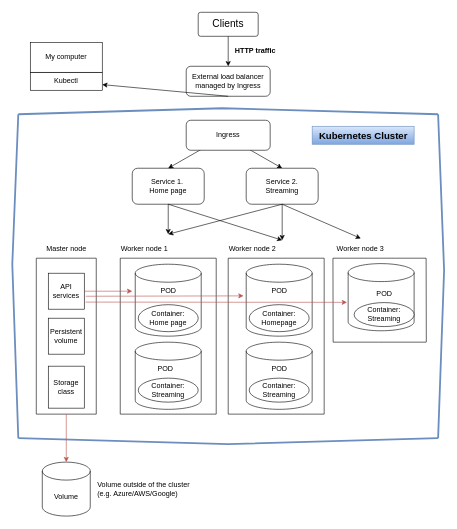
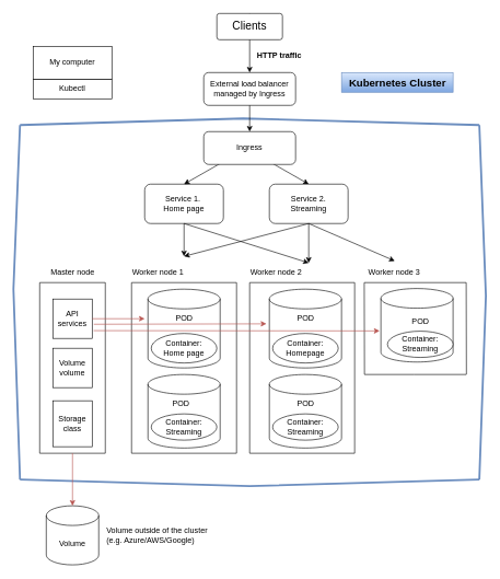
  <mxCell id="0" />
  <mxCell id="1" parent="0" />
  <mxCell id="2" value="External load balancer managed by Ingress" style="rounded=1;whiteSpace=wrap;html=1;" parent="1" vertex="1"><mxGeometry x="310" y="110" width="140" height="50" as="geometry" /></mxCell>
  <mxCell id="3" value="" style="endArrow=classic;html=1;rounded=0;entryX=0.5;entryY=0;entryDx=0;entryDy=0;" parent="1" target="2" edge="1"><mxGeometry width="50" height="50" relative="1" as="geometry"><mxPoint x="380" y="20" as="sourcePoint" /><mxPoint x="420" y="170" as="targetPoint" /></mxGeometry></mxCell>
  <mxCell id="4" style="edgeStyle=orthogonalEdgeStyle;rounded=0;orthogonalLoop=1;jettySize=auto;html=1;exitX=0.5;exitY=1;exitDx=0;exitDy=0;" parent="1" edge="1"><mxGeometry relative="1" as="geometry"><mxPoint x="405.5" y="591" as="sourcePoint" /><mxPoint x="405.5" y="591" as="targetPoint" /></mxGeometry></mxCell>
  <mxCell id="5" value="" style="endArrow=classic;html=1;rounded=0;entryX=0.5;entryY=0;entryDx=0;entryDy=0;" parent="1" edge="1" target="14"><mxGeometry width="50" height="50" relative="1" as="geometry"><mxPoint x="400" y="240" as="sourcePoint" /><mxPoint x="381.2" y="224.96" as="targetPoint" /></mxGeometry></mxCell>
  <mxCell id="6" value="&lt;br&gt;&lt;br&gt;&lt;br&gt;&lt;br&gt;&lt;br&gt;&lt;br&gt;&lt;br&gt;&lt;br&gt;" style="shape=cylinder3;whiteSpace=wrap;html=1;boundedLbl=1;backgroundOutline=1;size=15;" parent="1" vertex="1"><mxGeometry x="225" y="440" width="110" height="120" as="geometry" /></mxCell>
  <mxCell id="7" value="Clients" style="rounded=1;arcSize=10;whiteSpace=wrap;html=1;align=center;fontSize=17;" parent="1" vertex="1"><mxGeometry x="330" y="20" width="100" height="40" as="geometry" /></mxCell>
  <mxCell id="8" value="HTTP traffic" style="text;html=1;align=center;verticalAlign=middle;resizable=0;points=[];autosize=1;strokeColor=none;fillColor=none;fontStyle=1" parent="1" vertex="1"><mxGeometry x="380" y="70" width="90" height="30" as="geometry" /></mxCell>
  <mxCell id="9" value="Service 1.&amp;nbsp;&lt;br&gt;Home page" style="rounded=1;whiteSpace=wrap;html=1;" parent="1" vertex="1"><mxGeometry x="220" y="280" width="120" height="60" as="geometry" /></mxCell>
  <mxCell id="10" value="&lt;br&gt;&lt;br&gt;" style="shape=cylinder3;whiteSpace=wrap;html=1;boundedLbl=1;backgroundOutline=1;size=15;" parent="1" vertex="1"><mxGeometry x="225" y="570" width="110" height="112" as="geometry" /></mxCell>
  <mxCell id="11" value="Container:&lt;br&gt;Home page" style="ellipse;whiteSpace=wrap;html=1;align=center;newEdgeStyle={&quot;edgeStyle&quot;:&quot;entityRelationEdgeStyle&quot;,&quot;startArrow&quot;:&quot;none&quot;,&quot;endArrow&quot;:&quot;none&quot;,&quot;segment&quot;:10,&quot;curved&quot;:1,&quot;sourcePerimeterSpacing&quot;:0,&quot;targetPerimeterSpacing&quot;:0};treeFolding=1;treeMoving=1;" parent="1" vertex="1"><mxGeometry x="230" y="507.5" width="100" height="45" as="geometry" /></mxCell>
  <mxCell id="12" value="Container:&lt;br&gt;Streaming" style="ellipse;whiteSpace=wrap;html=1;align=center;newEdgeStyle={&quot;edgeStyle&quot;:&quot;entityRelationEdgeStyle&quot;,&quot;startArrow&quot;:&quot;none&quot;,&quot;endArrow&quot;:&quot;none&quot;,&quot;segment&quot;:10,&quot;curved&quot;:1,&quot;sourcePerimeterSpacing&quot;:0,&quot;targetPerimeterSpacing&quot;:0};treeFolding=1;treeMoving=1;" parent="1" vertex="1"><mxGeometry x="230" y="630" width="100" height="40" as="geometry" /></mxCell>
  <mxCell id="13" value="" style="endArrow=classic;html=1;rounded=0;exitX=0.5;exitY=1;exitDx=0;exitDy=0;" edge="1" parent="1" source="9"><mxGeometry width="50" height="50" relative="1" as="geometry"><mxPoint x="390" y="170" as="sourcePoint" /><mxPoint x="280" y="390" as="targetPoint" /></mxGeometry></mxCell>
  <mxCell id="14" value="Service 2.&lt;br&gt;Streaming" style="rounded=1;whiteSpace=wrap;html=1;" vertex="1" parent="1"><mxGeometry x="410" y="280" width="120" height="60" as="geometry" /></mxCell>
  <mxCell id="15" value="" style="endArrow=classic;html=1;rounded=0;entryX=0.5;entryY=0;entryDx=0;entryDy=0;" edge="1" parent="1" target="9"><mxGeometry width="50" height="50" relative="1" as="geometry"><mxPoint x="350" y="240" as="sourcePoint" /><mxPoint x="427" y="240" as="targetPoint" /></mxGeometry></mxCell>
  <mxCell id="16" value="" style="endArrow=classic;html=1;rounded=0;exitX=0.5;exitY=1;exitDx=0;exitDy=0;entryX=0.5;entryY=0;entryDx=0;entryDy=0;entryPerimeter=0;" edge="1" parent="1" source="14"><mxGeometry width="50" height="50" relative="1" as="geometry"><mxPoint x="470" y="290" as="sourcePoint" /><mxPoint x="470" y="400" as="targetPoint" /></mxGeometry></mxCell>
  <mxCell id="17" value="Worker node 1" style="text;html=1;align=center;verticalAlign=middle;resizable=0;points=[];autosize=1;strokeColor=none;fillColor=none;" vertex="1" parent="1"><mxGeometry x="190" y="400" width="100" height="30" as="geometry" /></mxCell>
  <mxCell id="18" value="Worker node 2" style="text;html=1;align=center;verticalAlign=middle;resizable=0;points=[];autosize=1;strokeColor=none;fillColor=none;" vertex="1" parent="1"><mxGeometry x="370" y="400" width="100" height="30" as="geometry" /></mxCell>
  <mxCell id="19" style="edgeStyle=orthogonalEdgeStyle;rounded=0;orthogonalLoop=1;jettySize=auto;html=1;exitX=0.5;exitY=1;exitDx=0;exitDy=0;" edge="1" parent="1"><mxGeometry relative="1" as="geometry"><mxPoint x="590.5" y="591" as="sourcePoint" /><mxPoint x="590.5" y="591" as="targetPoint" /></mxGeometry></mxCell>
  <mxCell id="20" value="&lt;br&gt;&lt;br&gt;" style="shape=cylinder3;whiteSpace=wrap;html=1;boundedLbl=1;backgroundOutline=1;size=15;" vertex="1" parent="1"><mxGeometry x="410" y="440" width="110" height="120" as="geometry" /></mxCell>
  <mxCell id="21" value="&lt;br&gt;&lt;br&gt;" style="shape=cylinder3;whiteSpace=wrap;html=1;boundedLbl=1;backgroundOutline=1;size=15;" vertex="1" parent="1"><mxGeometry x="410" y="570" width="110" height="112" as="geometry" /></mxCell>
  <mxCell id="22" value="Container:&lt;br&gt;Homepage" style="ellipse;whiteSpace=wrap;html=1;align=center;newEdgeStyle={&quot;edgeStyle&quot;:&quot;entityRelationEdgeStyle&quot;,&quot;startArrow&quot;:&quot;none&quot;,&quot;endArrow&quot;:&quot;none&quot;,&quot;segment&quot;:10,&quot;curved&quot;:1,&quot;sourcePerimeterSpacing&quot;:0,&quot;targetPerimeterSpacing&quot;:0};treeFolding=1;treeMoving=1;" vertex="1" parent="1"><mxGeometry x="415" y="507.5" width="100" height="45" as="geometry" /></mxCell>
  <mxCell id="23" value="Container:&lt;br&gt;Streaming" style="ellipse;whiteSpace=wrap;html=1;align=center;newEdgeStyle={&quot;edgeStyle&quot;:&quot;entityRelationEdgeStyle&quot;,&quot;startArrow&quot;:&quot;none&quot;,&quot;endArrow&quot;:&quot;none&quot;,&quot;segment&quot;:10,&quot;curved&quot;:1,&quot;sourcePerimeterSpacing&quot;:0,&quot;targetPerimeterSpacing&quot;:0};treeFolding=1;treeMoving=1;" vertex="1" parent="1"><mxGeometry x="415" y="630" width="100" height="40" as="geometry" /></mxCell>
  <mxCell id="24" value="&lt;br&gt;&lt;br&gt;" style="shape=cylinder3;whiteSpace=wrap;html=1;boundedLbl=1;backgroundOutline=1;size=15;" vertex="1" parent="1"><mxGeometry x="580" y="439" width="110" height="112" as="geometry" /></mxCell>
  <mxCell id="25" value="Container:&lt;br&gt;Streaming" style="ellipse;whiteSpace=wrap;html=1;align=center;newEdgeStyle={&quot;edgeStyle&quot;:&quot;entityRelationEdgeStyle&quot;,&quot;startArrow&quot;:&quot;none&quot;,&quot;endArrow&quot;:&quot;none&quot;,&quot;segment&quot;:10,&quot;curved&quot;:1,&quot;sourcePerimeterSpacing&quot;:0,&quot;targetPerimeterSpacing&quot;:0};treeFolding=1;treeMoving=1;" vertex="1" parent="1"><mxGeometry x="590" y="504" width="100" height="40" as="geometry" /></mxCell>
  <mxCell id="26" value="" style="endArrow=classic;html=1;rounded=0;exitX=0.5;exitY=1;exitDx=0;exitDy=0;" edge="1" parent="1" source="14"><mxGeometry width="50" height="50" relative="1" as="geometry"><mxPoint x="290" y="300" as="sourcePoint" /><mxPoint x="280" y="390" as="targetPoint" /></mxGeometry></mxCell>
  <mxCell id="27" value="" style="endArrow=classic;html=1;rounded=0;exitX=0.5;exitY=1;exitDx=0;exitDy=0;" edge="1" parent="1" source="9"><mxGeometry width="50" height="50" relative="1" as="geometry"><mxPoint x="280" y="300" as="sourcePoint" /><mxPoint x="470" y="400" as="targetPoint" /></mxGeometry></mxCell>
  <mxCell id="28" value="Worker node 3" style="text;html=1;align=center;verticalAlign=middle;resizable=0;points=[];autosize=1;strokeColor=none;fillColor=none;" vertex="1" parent="1"><mxGeometry x="550" y="400" width="100" height="30" as="geometry" /></mxCell>
  <mxCell id="29" style="edgeStyle=orthogonalEdgeStyle;rounded=0;orthogonalLoop=1;jettySize=auto;html=1;exitX=0.75;exitY=0;exitDx=0;exitDy=0;entryX=0.75;entryY=1;entryDx=0;entryDy=0;" edge="1" parent="1" source="30" target="41"><mxGeometry relative="1" as="geometry" /></mxCell>
  <mxCell id="30" value="Kubectl" style="rounded=0;whiteSpace=wrap;html=1;" vertex="1" parent="1"><mxGeometry x="50" y="120" width="120" height="30" as="geometry" /></mxCell>
  <mxCell id="31" value="POD" style="text;html=1;align=center;verticalAlign=middle;resizable=0;points=[];autosize=1;strokeColor=none;fillColor=none;" vertex="1" parent="1"><mxGeometry x="255" y="470" width="50" height="30" as="geometry" /></mxCell>
  <mxCell id="32" value="POD" style="text;html=1;align=center;verticalAlign=middle;resizable=0;points=[];autosize=1;strokeColor=none;fillColor=none;" vertex="1" parent="1"><mxGeometry x="250" y="600" width="50" height="30" as="geometry" /></mxCell>
  <mxCell id="33" value="POD" style="text;html=1;align=center;verticalAlign=middle;resizable=0;points=[];autosize=1;strokeColor=none;fillColor=none;" vertex="1" parent="1"><mxGeometry x="440" y="470" width="50" height="30" as="geometry" /></mxCell>
  <mxCell id="34" value="POD" style="text;html=1;align=center;verticalAlign=middle;resizable=0;points=[];autosize=1;strokeColor=none;fillColor=none;" vertex="1" parent="1"><mxGeometry x="440" y="600" width="50" height="30" as="geometry" /></mxCell>
  <mxCell id="35" value="POD" style="text;html=1;align=center;verticalAlign=middle;resizable=0;points=[];autosize=1;strokeColor=none;fillColor=none;" vertex="1" parent="1"><mxGeometry x="615" y="474" width="50" height="30" as="geometry" /></mxCell>
  <mxCell id="36" value="" style="endArrow=classic;html=1;rounded=0;entryX=0.511;entryY=-0.1;entryDx=0;entryDy=0;entryPerimeter=0;exitX=0.5;exitY=1;exitDx=0;exitDy=0;" edge="1" parent="1" source="14" target="28"><mxGeometry width="50" height="50" relative="1" as="geometry"><mxPoint x="470" y="290" as="sourcePoint" /><mxPoint x="480" y="410" as="targetPoint" /></mxGeometry></mxCell>
  <mxCell id="37" value="" style="endArrow=none;html=1;rounded=0;fillColor=#dae8fc;gradientColor=#7ea6e0;strokeColor=#6c8ebf;strokeWidth=3;" edge="1" parent="1"><mxGeometry width="50" height="50" relative="1" as="geometry"><mxPoint x="30" y="730" as="sourcePoint" /><mxPoint x="30" y="190" as="targetPoint" /><Array as="points"><mxPoint x="20" y="440" /></Array></mxGeometry></mxCell>
  <mxCell id="38" value="" style="endArrow=none;html=1;rounded=0;fillColor=#dae8fc;gradientColor=#7ea6e0;strokeColor=#6c8ebf;strokeWidth=3;" edge="1" parent="1"><mxGeometry width="50" height="50" relative="1" as="geometry"><mxPoint x="730" y="190" as="sourcePoint" /><mxPoint x="30" y="190" as="targetPoint" /><Array as="points"><mxPoint x="370" y="180" /></Array></mxGeometry></mxCell>
  <mxCell id="39" value="" style="endArrow=none;html=1;rounded=0;fillColor=#dae8fc;gradientColor=#7ea6e0;strokeColor=#6c8ebf;strokeWidth=3;" edge="1" parent="1"><mxGeometry width="50" height="50" relative="1" as="geometry"><mxPoint x="730" y="730" as="sourcePoint" /><mxPoint x="730" y="190" as="targetPoint" /><Array as="points"><mxPoint x="740" y="450" /></Array></mxGeometry></mxCell>
  <mxCell id="40" value="" style="endArrow=none;html=1;rounded=0;fillColor=#dae8fc;gradientColor=#7ea6e0;strokeColor=#6c8ebf;strokeWidth=3;" edge="1" parent="1"><mxGeometry width="50" height="50" relative="1" as="geometry"><mxPoint x="730" y="730" as="sourcePoint" /><mxPoint x="30" y="730" as="targetPoint" /><Array as="points"><mxPoint x="380" y="740" /></Array></mxGeometry></mxCell>
  <mxCell id="41" value="My computer" style="rounded=0;whiteSpace=wrap;html=1;" vertex="1" parent="1"><mxGeometry x="50" y="70" width="120" height="50" as="geometry" /></mxCell>
- <mxCell id="42" value="&lt;b&gt;&lt;font style=&quot;font-size: 16px;&quot;&gt;Kubernetes Cluster&lt;/font&gt;&lt;/b&gt;" style="text;html=1;align=center;verticalAlign=middle;resizable=0;points=[];autosize=1;strokeColor=#6c8ebf;fillColor=#dae8fc;gradientColor=#7ea6e0;" vertex="1" parent="1"><mxGeometry x="520" y="210" width="170" height="30" as="geometry" /></mxCell>
+ <mxCell id="42" value="&lt;b&gt;&lt;font style=&quot;font-size: 16px;&quot;&gt;Kubernetes Cluster&lt;/font&gt;&lt;/b&gt;" style="text;html=1;align=center;verticalAlign=middle;resizable=0;points=[];autosize=1;strokeColor=#6c8ebf;fillColor=#dae8fc;gradientColor=#7ea6e0;" vertex="1" parent="1"><mxGeometry x="520" y="110" width="170" height="30" as="geometry" /></mxCell>
  <mxCell id="43" value="" style="endArrow=none;html=1;rounded=0;" edge="1" parent="1"><mxGeometry width="50" height="50" relative="1" as="geometry"><mxPoint x="200" y="690" as="sourcePoint" /><mxPoint x="200" y="430" as="targetPoint" /><Array as="points"><mxPoint x="200" y="690" /></Array></mxGeometry></mxCell>
  <mxCell id="44" value="" style="endArrow=none;html=1;rounded=0;" edge="1" parent="1"><mxGeometry width="50" height="50" relative="1" as="geometry"><mxPoint x="360" y="690" as="sourcePoint" /><mxPoint x="360" y="430" as="targetPoint" /><Array as="points"><mxPoint x="360" y="690" /></Array></mxGeometry></mxCell>
  <mxCell id="45" value="" style="endArrow=none;html=1;rounded=0;" edge="1" parent="1"><mxGeometry width="50" height="50" relative="1" as="geometry"><mxPoint x="200" y="430" as="sourcePoint" /><mxPoint x="360" y="430" as="targetPoint" /></mxGeometry></mxCell>
  <mxCell id="46" value="" style="endArrow=none;html=1;rounded=0;" edge="1" parent="1"><mxGeometry width="50" height="50" relative="1" as="geometry"><mxPoint x="200" y="690" as="sourcePoint" /><mxPoint x="360" y="690" as="targetPoint" /></mxGeometry></mxCell>
  <mxCell id="47" value="" style="endArrow=none;html=1;rounded=0;" edge="1" parent="1"><mxGeometry width="50" height="50" relative="1" as="geometry"><mxPoint x="380" y="690" as="sourcePoint" /><mxPoint x="380" y="430" as="targetPoint" /><Array as="points"><mxPoint x="380" y="690" /></Array></mxGeometry></mxCell>
  <mxCell id="48" value="" style="endArrow=none;html=1;rounded=0;" edge="1" parent="1"><mxGeometry width="50" height="50" relative="1" as="geometry"><mxPoint x="540" y="690" as="sourcePoint" /><mxPoint x="540" y="430" as="targetPoint" /><Array as="points"><mxPoint x="540" y="690" /></Array></mxGeometry></mxCell>
  <mxCell id="49" value="" style="endArrow=none;html=1;rounded=0;" edge="1" parent="1"><mxGeometry width="50" height="50" relative="1" as="geometry"><mxPoint x="380" y="430" as="sourcePoint" /><mxPoint x="540" y="430" as="targetPoint" /></mxGeometry></mxCell>
  <mxCell id="50" value="" style="endArrow=none;html=1;rounded=0;" edge="1" parent="1"><mxGeometry width="50" height="50" relative="1" as="geometry"><mxPoint x="380" y="690" as="sourcePoint" /><mxPoint x="540" y="690" as="targetPoint" /></mxGeometry></mxCell>
  <mxCell id="51" value="" style="endArrow=none;html=1;rounded=0;" edge="1" parent="1"><mxGeometry width="50" height="50" relative="1" as="geometry"><mxPoint x="555" y="570" as="sourcePoint" /><mxPoint x="554.66" y="430" as="targetPoint" /><Array as="points" /></mxGeometry></mxCell>
  <mxCell id="52" value="" style="endArrow=none;html=1;rounded=0;" edge="1" parent="1"><mxGeometry width="50" height="50" relative="1" as="geometry"><mxPoint x="554.66" y="430" as="sourcePoint" /><mxPoint x="710" y="430" as="targetPoint" /></mxGeometry></mxCell>
  <mxCell id="53" value="" style="endArrow=none;html=1;rounded=0;" edge="1" parent="1"><mxGeometry width="50" height="50" relative="1" as="geometry"><mxPoint x="555" y="570" as="sourcePoint" /><mxPoint x="710" y="570" as="targetPoint" /><Array as="points"><mxPoint x="630.34" y="570" /></Array></mxGeometry></mxCell>
  <mxCell id="54" value="" style="endArrow=none;html=1;rounded=0;" edge="1" parent="1"><mxGeometry width="50" height="50" relative="1" as="geometry"><mxPoint x="710.34" y="570" as="sourcePoint" /><mxPoint x="710" y="430" as="targetPoint" /><Array as="points" /></mxGeometry></mxCell>
  <mxCell id="55" value="Volume" style="shape=cylinder3;whiteSpace=wrap;html=1;boundedLbl=1;backgroundOutline=1;size=15;" vertex="1" parent="1"><mxGeometry x="70" y="770" width="80" height="90" as="geometry" /></mxCell>
  <mxCell id="56" value="" style="endArrow=none;html=1;rounded=0;" edge="1" parent="1"><mxGeometry width="50" height="50" relative="1" as="geometry"><mxPoint x="60" y="690" as="sourcePoint" /><mxPoint x="60" y="430" as="targetPoint" /><Array as="points"><mxPoint x="60" y="690" /></Array></mxGeometry></mxCell>
  <mxCell id="57" value="" style="endArrow=none;html=1;rounded=0;" edge="1" parent="1"><mxGeometry width="50" height="50" relative="1" as="geometry"><mxPoint x="60" y="430" as="sourcePoint" /><mxPoint x="160" y="430" as="targetPoint" /></mxGeometry></mxCell>
  <mxCell id="58" value="" style="endArrow=none;html=1;rounded=0;" edge="1" parent="1"><mxGeometry width="50" height="50" relative="1" as="geometry"><mxPoint x="60" y="690" as="sourcePoint" /><mxPoint x="160" y="690" as="targetPoint" /></mxGeometry></mxCell>
  <mxCell id="59" value="" style="endArrow=none;html=1;rounded=0;" edge="1" parent="1"><mxGeometry width="50" height="50" relative="1" as="geometry"><mxPoint x="160" y="690" as="sourcePoint" /><mxPoint x="160" y="430" as="targetPoint" /><Array as="points"><mxPoint x="160" y="690" /></Array></mxGeometry></mxCell>
  <mxCell id="60" value="Master node" style="text;html=1;align=center;verticalAlign=middle;resizable=0;points=[];autosize=1;strokeColor=none;fillColor=none;" vertex="1" parent="1"><mxGeometry x="65" y="400" width="90" height="30" as="geometry" /></mxCell>
  <mxCell id="61" value="API services" style="rounded=0;whiteSpace=wrap;html=1;" vertex="1" parent="1"><mxGeometry x="80" y="455" width="60" height="60" as="geometry" /></mxCell>
  <mxCell id="62" value="" style="endArrow=classic;html=1;rounded=0;exitX=1;exitY=0.5;exitDx=0;exitDy=0;fillColor=#f8cecc;gradientColor=#ea6b66;strokeColor=#b85450;" edge="1" parent="1" source="61"><mxGeometry width="50" height="50" relative="1" as="geometry"><mxPoint x="270" y="530" as="sourcePoint" /><mxPoint x="220" y="485" as="targetPoint" /></mxGeometry></mxCell>
  <mxCell id="63" value="" style="endArrow=classic;html=1;rounded=0;exitX=1.042;exitY=0.641;exitDx=0;exitDy=0;entryX=-0.041;entryY=0.44;entryDx=0;entryDy=0;entryPerimeter=0;fillColor=#f8cecc;gradientColor=#ea6b66;strokeColor=#b85450;exitPerimeter=0;" edge="1" parent="1" source="61" target="20"><mxGeometry width="50" height="50" relative="1" as="geometry"><mxPoint x="150" y="494" as="sourcePoint" /><mxPoint x="380" y="494" as="targetPoint" /></mxGeometry></mxCell>
  <mxCell id="64" value="" style="endArrow=classic;html=1;rounded=0;exitX=1.037;exitY=0.803;exitDx=0;exitDy=0;entryX=-0.018;entryY=0.577;entryDx=0;entryDy=0;entryPerimeter=0;fillColor=#f8cecc;gradientColor=#ea6b66;strokeColor=#b85450;exitPerimeter=0;" edge="1" parent="1" source="61" target="24"><mxGeometry width="50" height="50" relative="1" as="geometry"><mxPoint x="150" y="503.17" as="sourcePoint" /><mxPoint x="550" y="503" as="targetPoint" /></mxGeometry></mxCell>
- <mxCell id="65" value="Persistent volume" style="rounded=0;whiteSpace=wrap;html=1;" vertex="1" parent="1"><mxGeometry x="80" y="530" width="60" height="60" as="geometry" /></mxCell>
+ <mxCell id="65" value="Volume volume" style="rounded=0;whiteSpace=wrap;html=1;" vertex="1" parent="1"><mxGeometry x="80" y="530" width="60" height="60" as="geometry" /></mxCell>
  <mxCell id="66" value="Volume outside of the cluster&lt;br&gt;(e.g. Azure/AWS/Google)" style="text;html=1;align=left;verticalAlign=middle;resizable=0;points=[];autosize=1;strokeColor=none;fillColor=none;" vertex="1" parent="1"><mxGeometry x="160" y="795" width="180" height="40" as="geometry" /></mxCell>
  <mxCell id="67" value="Storage class" style="rounded=0;whiteSpace=wrap;html=1;" vertex="1" parent="1"><mxGeometry x="80" y="610" width="60" height="70" as="geometry" /></mxCell>
  <mxCell id="68" value="" style="endArrow=classic;html=1;rounded=0;entryX=0.5;entryY=0;entryDx=0;entryDy=0;entryPerimeter=0;fillColor=#f8cecc;strokeColor=#b85450;gradientColor=#ea6b66;" edge="1" parent="1" target="55"><mxGeometry width="50" height="50" relative="1" as="geometry"><mxPoint x="110" y="690" as="sourcePoint" /><mxPoint x="310" y="530" as="targetPoint" /></mxGeometry></mxCell>
  <mxCell id="69" value="Ingress" style="rounded=1;whiteSpace=wrap;html=1;" vertex="1" parent="1"><mxGeometry x="310" y="200" width="140" height="50" as="geometry" /></mxCell>
- <mxCell id="70" value="" style="endArrow=classic;html=1;rounded=0;exitX=0.5;exitY=1;exitDx=0;exitDy=0;" edge="1" parent="1" source="2" target="30"><mxGeometry width="50" height="50" relative="1" as="geometry"><mxPoint x="260" y="440" as="sourcePoint" /><mxPoint x="310" y="390" as="targetPoint" /></mxGeometry></mxCell>
+ <mxCell id="70" value="" style="endArrow=classic;html=1;rounded=0;exitX=0.5;exitY=1;exitDx=0;exitDy=0;entryX=0.5;entryY=0;entryDx=0;entryDy=0;" edge="1" parent="1" source="2" target="69"><mxGeometry width="50" height="50" relative="1" as="geometry"><mxPoint x="260" y="440" as="sourcePoint" /><mxPoint x="310" y="390" as="targetPoint" /></mxGeometry></mxCell>
